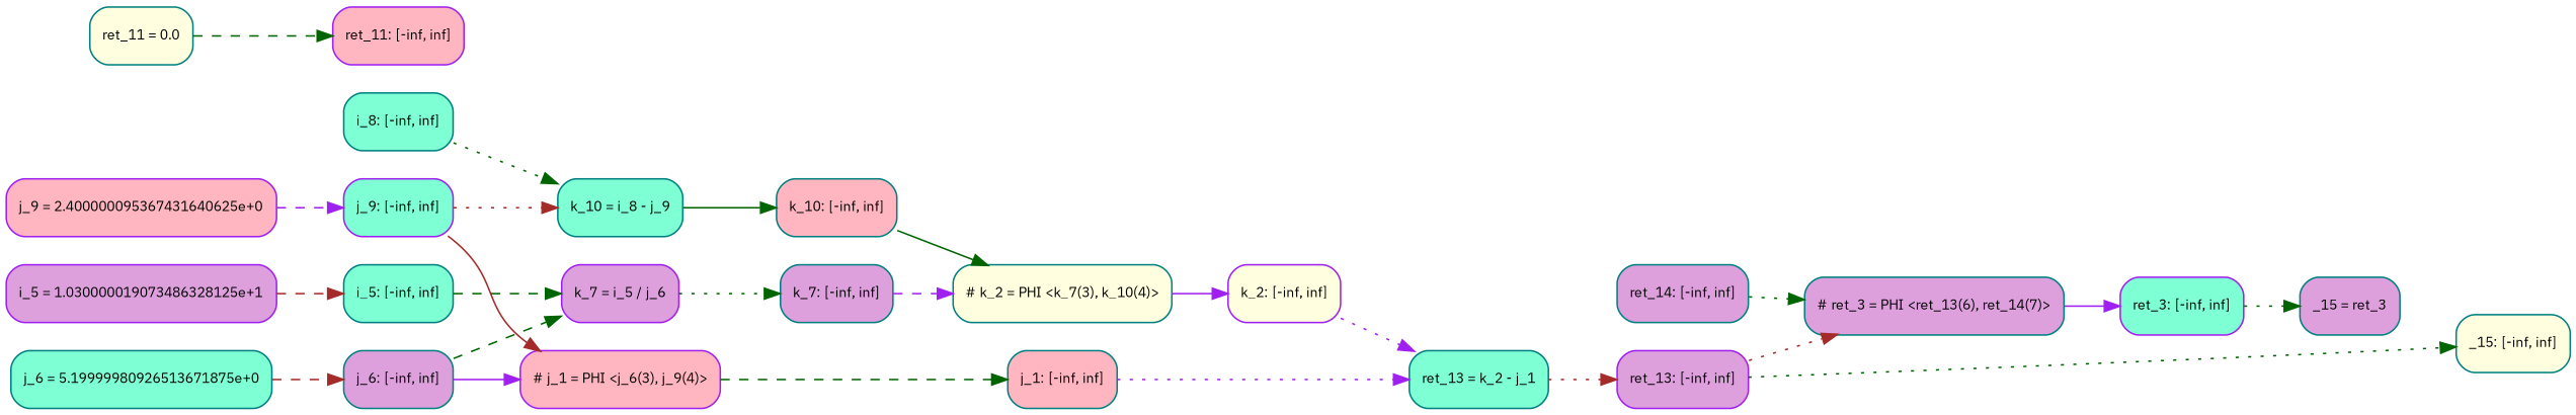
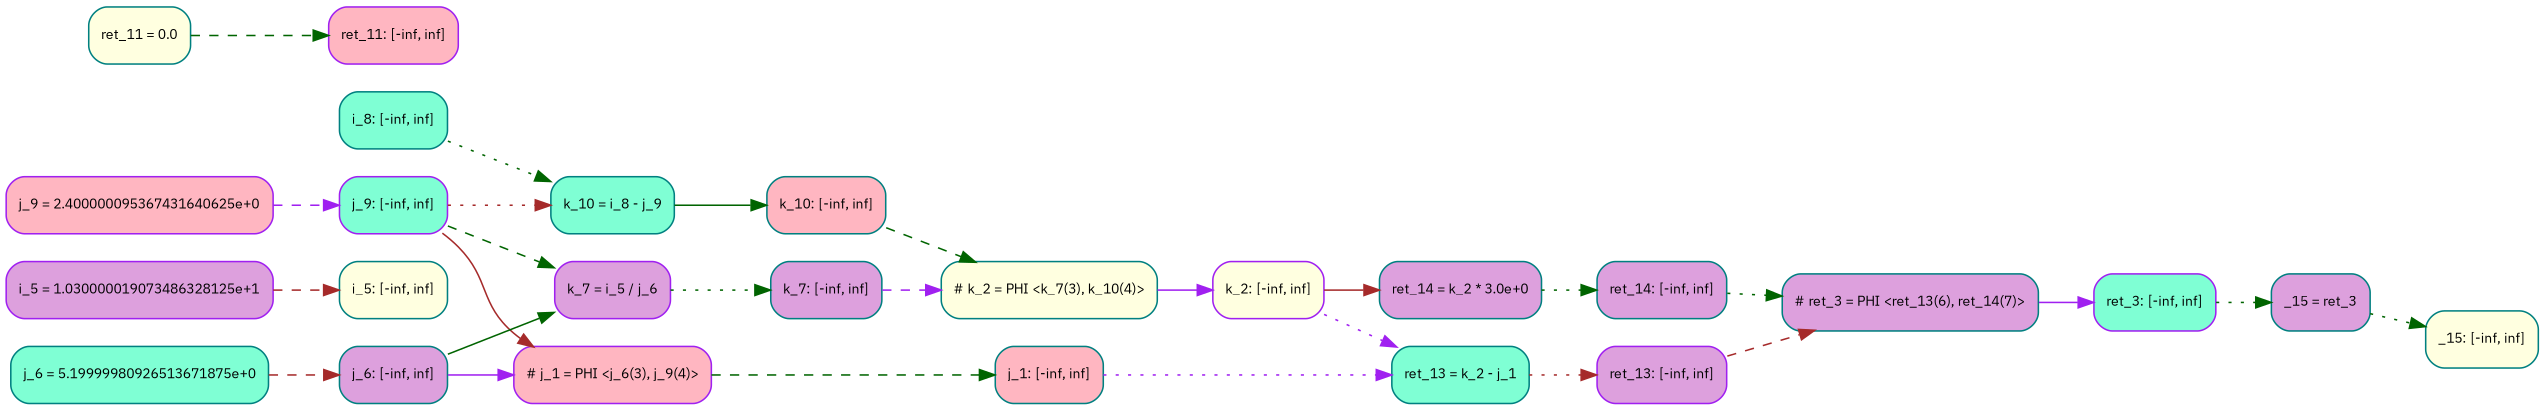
  digraph {
    fontname="IBM Plex Sans"
    fontsize=12
    labelloc=top
    rankdir=LR
    node [color=teal fillcolor=plum fontname="IBM Plex Sans" fontsize=9 shape=Mrecord style=filled]
    edge [color=darkgreen fontname="IBM Plex Sans" fontsize=10 style=dotted]
    n1 [color=purple fillcolor=lightpink label="{ j_9 = 2.400000095367431640625e+0 }"]
    n2 [color=purple fillcolor=aquamarine label="{ j_9: \[-inf, inf\] }"]
    n3 [color=purple fillcolor=lightpink label="{ # j_1 = PHI \<j_6(3), j_9(4)\> }"]
    n4 [fillcolor=aquamarine label="{ k_10 = i_8 - j_9 }"]
    n5 [fillcolor=lightpink label="{ j_1: \[-inf, inf\] }"]
    n6 [fillcolor=lightpink label="{ k_10: \[-inf, inf\] }"]
+   n7 [label="{ ret_14 = k_2 * 3.0e+0 }"]
    n8 [label="{ ret_14: \[-inf, inf\] }"]
    n9 [label="{ # ret_3 = PHI \<ret_13(6), ret_14(7)\> }"]
    n10 [color=purple fillcolor=aquamarine label="{ ret_3: \[-inf, inf\] }"]
    n11 [label="{ _15 = ret_3 }"]
    n12 [fillcolor=lightyellow label="{ _15: \[-inf, inf\] }"]
    n13 [fillcolor=lightyellow label="{ # k_2 = PHI \<k_7(3), k_10(4)\> }"]
    n14 [color=purple fillcolor=lightyellow label="{ k_2: \[-inf, inf\] }"]
    n15 [fillcolor=aquamarine label="{ ret_13 = k_2 - j_1 }"]
    n16 [color=purple label="{ ret_13: \[-inf, inf\] }"]
    n17 [fillcolor=aquamarine label="{ i_8: \[-inf, inf\] }"]
    n18 [color=purple label="{ i_5 = 1.030000019073486328125e+1 }"]
-   n19 [fillcolor=aquamarine label="{ i_5: \[-inf, inf\] }"]
+   n19 [fillcolor=lightyellow label="{ i_5: \[-inf, inf\] }"]
    n20 [color=purple label="{ k_7 = i_5 / j_6 }"]
    n21 [label="{ k_7: \[-inf, inf\] }"]
    n22 [fillcolor=lightyellow label="{ ret_11 = 0.0 }"]
    n23 [color=purple fillcolor=lightpink label="{ ret_11: \[-inf, inf\] }"]
    n24 [fillcolor=aquamarine label="{ j_6 = 5.19999980926513671875e+0 }"]
    n25 [label="{ j_6: \[-inf, inf\] }"]
    n1 -> n2 [color=purple style=dashed]
    n2 -> n3 [color=brown style=solid]
    n2 -> n4 [color=brown]
    n3 -> n5 [style=dashed]
    n4 -> n6 [style=solid]
    n5 -> n15 [color=purple]
-   n6 -> n13 [style=solid]
+   n6 -> n13 [style=dashed]
+   n7 -> n8
    n8 -> n9
    n9 -> n10 [color=purple style=solid]
    n10 -> n11
-   n16 -> n12
+   n11 -> n12
    n13 -> n14 [color=purple style=solid]
+   n14 -> n7 [color=brown style=solid]
    n14 -> n15 [color=purple]
    n15 -> n16 [color=brown]
-   n16 -> n9 [color=brown]
+   n16 -> n9 [color=brown style=dashed]
    n17 -> n4
    n18 -> n19 [color=brown style=dashed]
-   n19 -> n20 [style=dashed]
+   n2 -> n20 [style=dashed]
    n20 -> n21
    n21 -> n13 [color=purple style=dashed]
    n22 -> n23 [style=dashed]
    n24 -> n25 [color=brown style=dashed]
    n25 -> n3 [color=purple style=solid]
-   n25 -> n20 [style=dashed]
+   n25 -> n20 [style=solid]
  }
